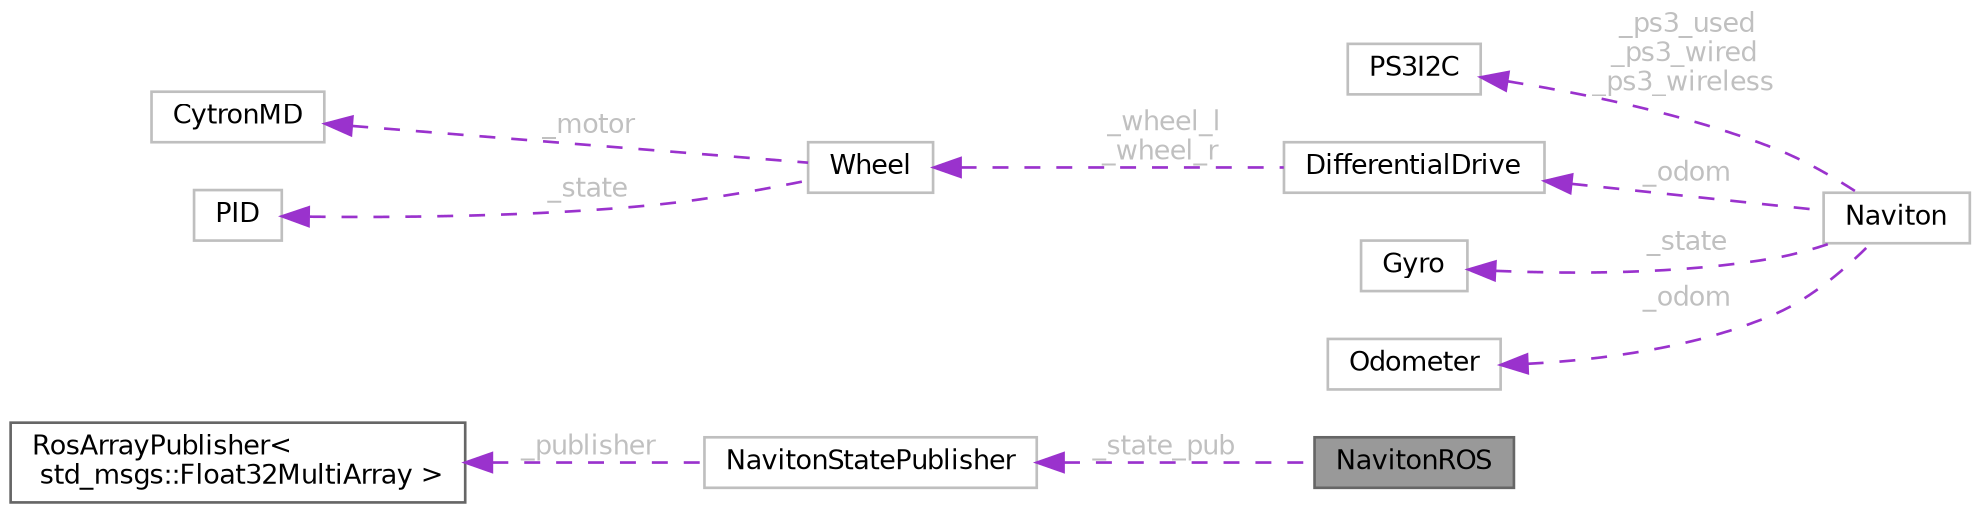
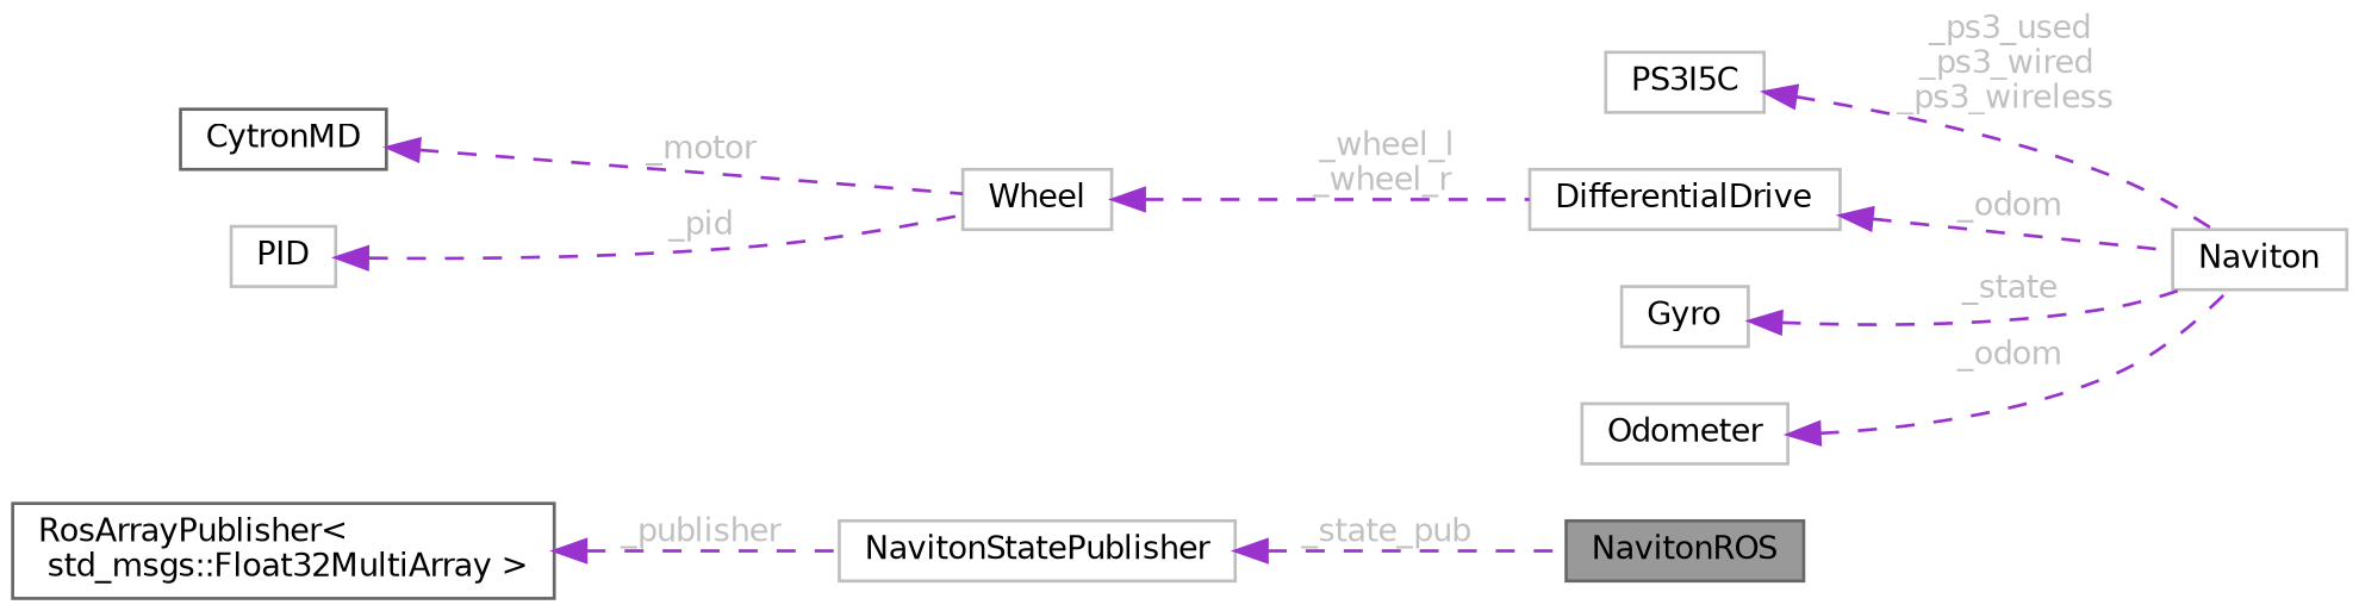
  digraph {
    rankdir=LR
    node [color=grey75 fillcolor=white fontname=Helvetica fontsize=10 shape=box style=filled]
    edge [color=darkorchid3 dir=back fontcolor=grey fontname=Helvetica fontsize=10 labelfontname=Helvetica labelfontsize=10 style=dashed]
    n1 [color=gray40 fillcolor=grey60 fontcolor=black height=0.2 label=NavitonROS width=0.4]
    n2 [height=0.2 label=Naviton width=0.4]
-   n3 [height=0.2 label=PS3I2C width=0.4]
+   n3 [height=0.2 label=PS3I5C width=0.4]
    n4 [height=0.2 label=DifferentialDrive width=0.4]
    n5 [height=0.2 label=Wheel width=0.4]
-   n6 [height=0.2 label=CytronMD width=0.4]
+   n6 [color=gray40 height=0.2 label=CytronMD width=0.4]
    n7 [height=0.2 label=PID width=0.4]
    n8 [height=0.2 label=Gyro width=0.4]
    n9 [height=0.2 label=Odometer width=0.4]
    n10 [height=0.2 label=NavitonStatePublisher width=0.4]
    n11 [color=gray40 height=0.2 label="RosArrayPublisher\<\l std_msgs::Float32MultiArray \>" width=0.4]
    n3 -> n2 [label=" _ps3_used\n_ps3_wired\n_ps3_wireless"]
    n4 -> n2 [label=" _odom"]
    n5 -> n4 [label=" _wheel_l\n_wheel_r"]
    n6 -> n5 [label=" _motor"]
-   n7 -> n5 [label=" _state"]
+   n7 -> n5 [label=" _pid"]
    n8 -> n2 [label=" _state"]
    n9 -> n2 [label=" _odom"]
    n10 -> n1 [label=" _state_pub"]
    n11 -> n10 [label=" _publisher"]
  }
